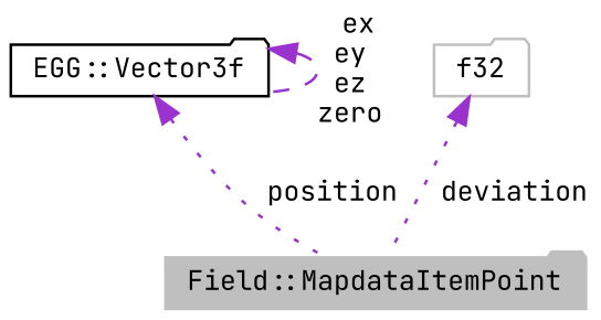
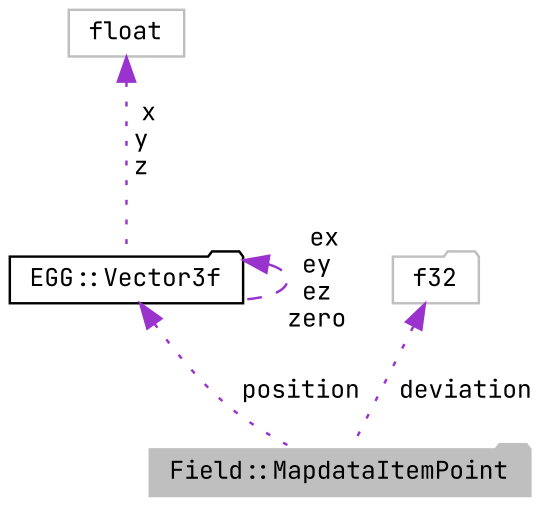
  digraph {
    fontname="JetBrains Mono"
    node [color=grey75 fillcolor=white fontname="JetBrains Mono" fontsize=10 shape=folder style=filled]
    edge [color=darkorchid3 dir=back fontname="JetBrains Mono" fontsize=10 labelfontname=FreeMono labelfontsize=10 style=dotted]
    n1 [fillcolor=grey75 fontcolor=black height=0.2 label="Field::MapdataItemPoint" width=0.4]
    n2 [color=black height=0.2 label="EGG::Vector3f" width=0.4]
+   n3 [height=0.2 label=float shape=box width=0.4]
    n4 [height=0.2 label=f32 width=0.4]
    n2 -> n1 [label=" position"]
    n2 -> n2 [label=" ex\ney\nez\nzero" style=dashed]
+   n3 -> n2 [label=" x\ny\nz"]
    n4 -> n1 [label=" deviation"]
  }
